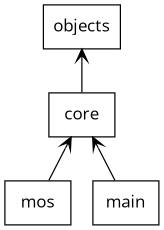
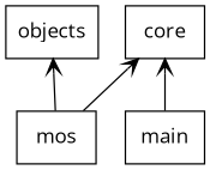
  digraph {
    fontname="Open Sans"
    rankdir=BT
    node [fontname="Open Sans" shape=box]
    edge [arrowhead=open arrowtail=none fontname="Open Sans"]
    n1 [label=mos]
    n2 [label=objects]
    n3 [label=core]
    n4 [label=main]
-   n3 -> n2
+   n1 -> n2
    n1 -> n3
    n4 -> n3
  }
